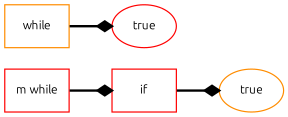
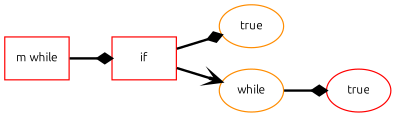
  digraph {
    fontname=Ubuntu
    fontsize=10
    rankdir=LR
    node [color=red fontname=Ubuntu fontsize=10 shape=box]
    edge [arrowhead=diamond fontname=Ubuntu fontsize=10 style=bold]
    n1 [label="m while"]
    n2 [label=if]
    n3 [color=darkorange label=true shape=ellipse]
-   n4 [color=darkorange label=while]
+   n4 [color=darkorange label=while shape=ellipse]
    n5 [label=true shape=ellipse]
    n1 -> n2
    n2 -> n3
+   n2 -> n4 [arrowhead=vee]
    n4 -> n5
  }
